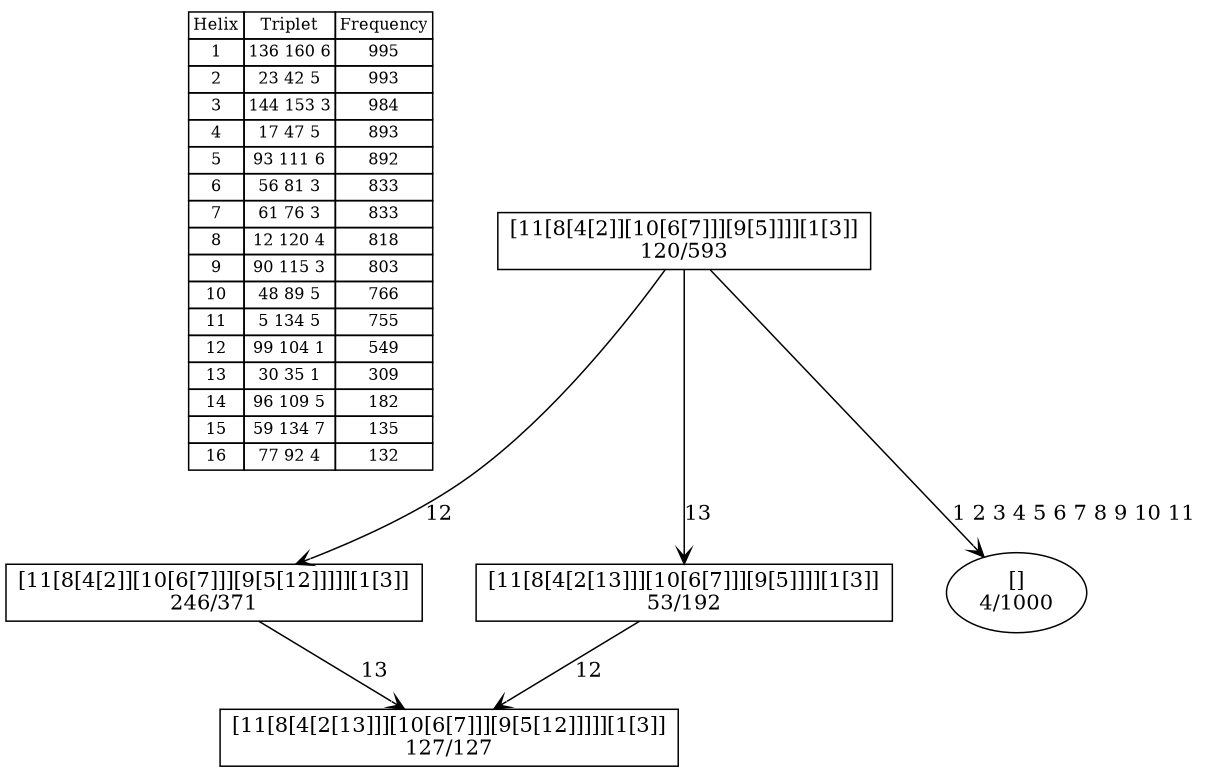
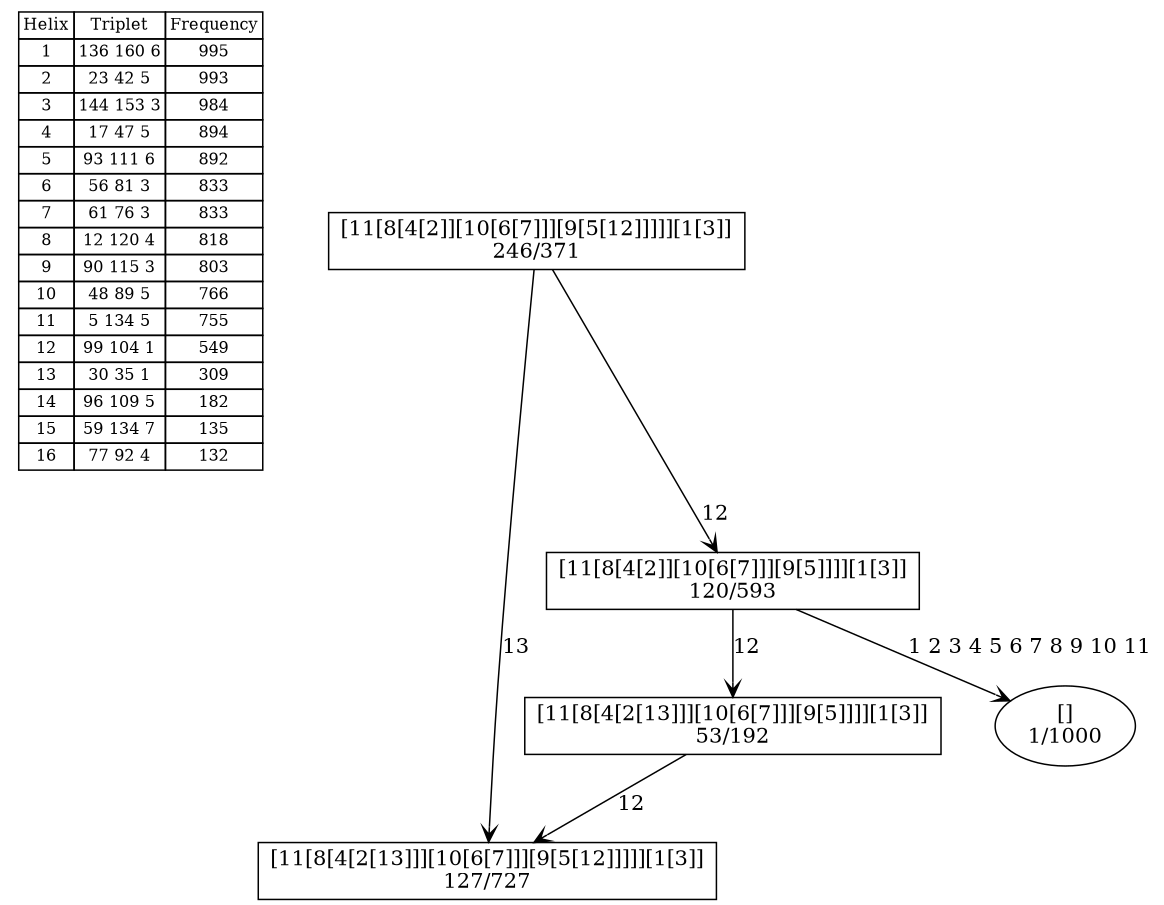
  digraph {
    nodesep=0.5
    node [shape=box]
    edge [arrowhead=vee]
-   n1 [fontsize=11 label=< <table border="0" cellborder="1" cellspacing="0"><tr><td>Helix</td><td>Triplet</td><td>Frequency</td></tr> <tr><td>1</td><td>136 160 6</td><td>995</td></tr> <tr><td>2</td><td>23 42 5</td><td>993</td></tr> <tr><td>3</td><td>144 153 3</td><td>984</td></tr> <tr><td>4</td><td>17 47 5</td><td>893</td></tr> <tr><td>5</td><td>93 111 6</td><td>892</td></tr> <tr><td>6</td><td>56 81 3</td><td>833</td></tr> <tr><td>7</td><td>61 76 3</td><td>833</td></tr> <tr><td>8</td><td>12 120 4</td><td>818</td></tr> <tr><td>9</td><td>90 115 3</td><td>803</td></tr> <tr><td>10</td><td>48 89 5</td><td>766</td></tr> <tr><td>11</td><td>5 134 5</td><td>755</td></tr> <tr><td>12</td><td>99 104 1</td><td>549</td></tr> <tr><td>13</td><td>30 35 1</td><td>309</td></tr> <tr><td>14</td><td>96 109 5</td><td>182</td></tr> <tr><td>15</td><td>59 134 7</td><td>135</td></tr> <tr><td>16</td><td>77 92 4</td><td>132</td></tr> </table>> shape=plaintext]
+   n1 [fontsize=11 label=< <table border="0" cellborder="1" cellspacing="0"><tr><td>Helix</td><td>Triplet</td><td>Frequency</td></tr> <tr><td>1</td><td>136 160 6</td><td>995</td></tr> <tr><td>2</td><td>23 42 5</td><td>993</td></tr> <tr><td>3</td><td>144 153 3</td><td>984</td></tr> <tr><td>4</td><td>17 47 5</td><td>894</td></tr> <tr><td>5</td><td>93 111 6</td><td>892</td></tr> <tr><td>6</td><td>56 81 3</td><td>833</td></tr> <tr><td>7</td><td>61 76 3</td><td>833</td></tr> <tr><td>8</td><td>12 120 4</td><td>818</td></tr> <tr><td>9</td><td>90 115 3</td><td>803</td></tr> <tr><td>10</td><td>48 89 5</td><td>766</td></tr> <tr><td>11</td><td>5 134 5</td><td>755</td></tr> <tr><td>12</td><td>99 104 1</td><td>549</td></tr> <tr><td>13</td><td>30 35 1</td><td>309</td></tr> <tr><td>14</td><td>96 109 5</td><td>182</td></tr> <tr><td>15</td><td>59 134 7</td><td>135</td></tr> <tr><td>16</td><td>77 92 4</td><td>132</td></tr> </table>> shape=plaintext]
    n2 [label="[11[8[4[2]][10[6[7]]][9[5[12]]]]][1[3]]\n246/371"]
-   n3 [label="[11[8[4[2[13]]][10[6[7]]][9[5[12]]]]][1[3]]\n127/127"]
+   n3 [label="[11[8[4[2[13]]][10[6[7]]][9[5[12]]]]][1[3]]\n127/727"]
    n4 [label="[11[8[4[2]][10[6[7]]][9[5]]]][1[3]]\n120/593"]
    n5 [label="[11[8[4[2[13]]][10[6[7]]][9[5]]]][1[3]]\n53/192"]
-   n6 [label="[]\n4/1000" shape=""]
+   n6 [label="[]\n1/1000" shape=""]
    n2 -> n3 [label="13 "]
-   n4 -> n2 [label="12 "]
-   n4 -> n5 [label="13 "]
+   n2 -> n4 [label="12 "]
+   n4 -> n5 [label="12 "]
    n4 -> n6 [label="1 2 3 4 5 6 7 8 9 10 11 "]
    n5 -> n3 [label="12 "]
  }
